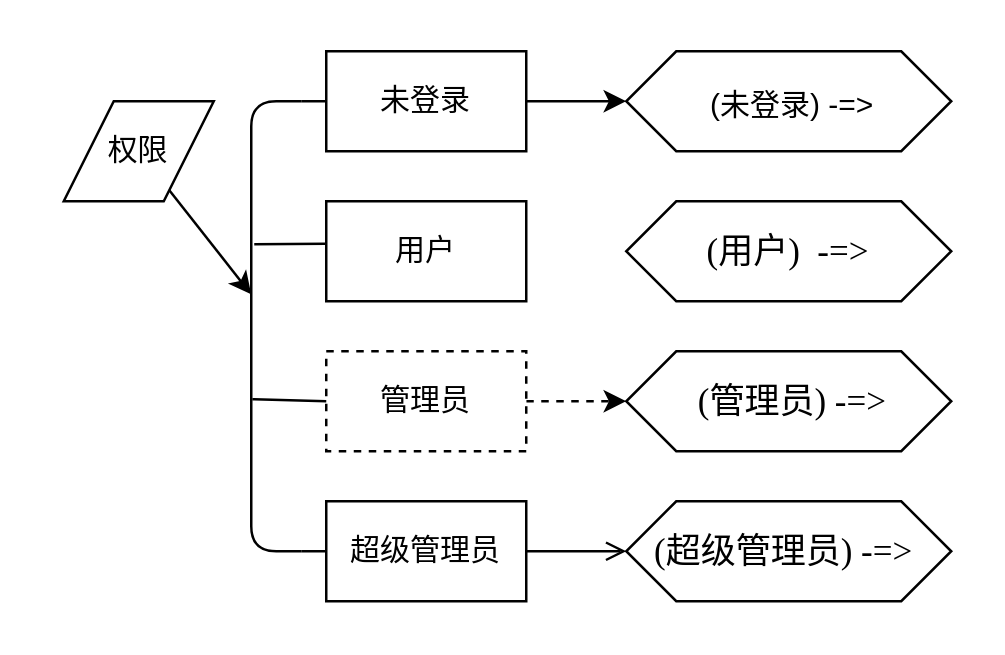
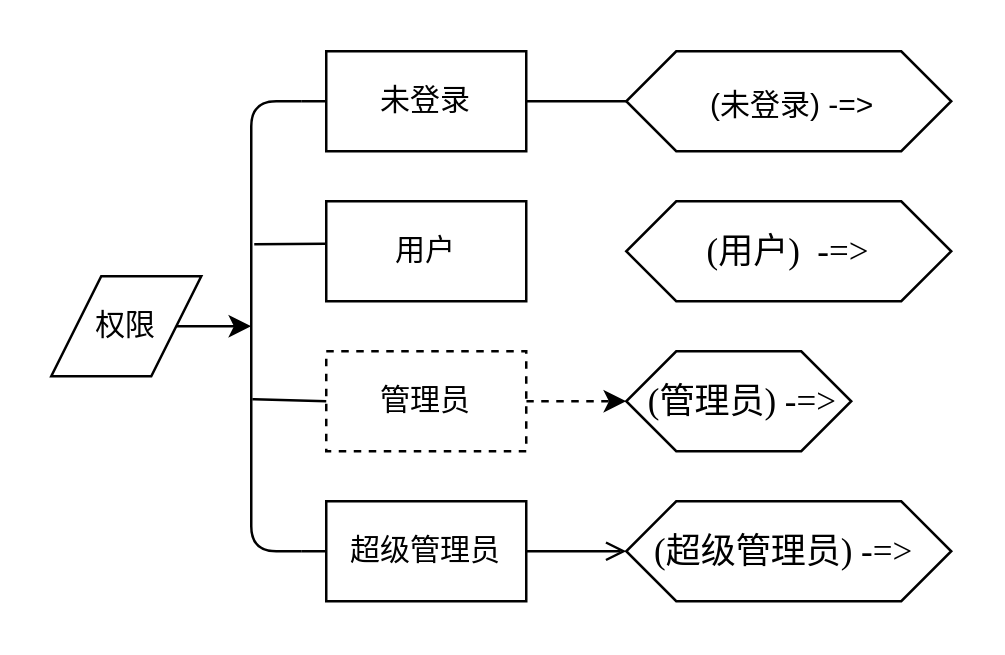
  <mxCell id="0" />
  <mxCell id="1" parent="0" />
  <mxCell id="2" value="" style="edgeStyle=none;html=1;" edge="1" parent="1" source="3" target="11"><mxGeometry relative="1" as="geometry" /></mxCell>
- <mxCell id="3" value="权限" style="shape=parallelogram;perimeter=parallelogramPerimeter;whiteSpace=wrap;html=1;fixedSize=1;" vertex="1" parent="1"><mxGeometry x="25" y="40" width="60" height="40" as="geometry" /></mxCell>
- <mxCell id="4" value="" style="edgeStyle=none;html=1;" edge="1" parent="1" source="5" target="16"><mxGeometry relative="1" as="geometry" /></mxCell>
+ <mxCell id="3" value="权限" style="shape=parallelogram;perimeter=parallelogramPerimeter;whiteSpace=wrap;html=1;fixedSize=1;" vertex="1" parent="1"><mxGeometry x="20" y="110" width="60" height="40" as="geometry" /></mxCell>
+ <mxCell id="4" value="" style="edgeStyle=none;html=1;endArrow=none;" edge="1" parent="1" source="5" target="16"><mxGeometry relative="1" as="geometry" /></mxCell>
  <mxCell id="5" value="未登录" style="rounded=0;whiteSpace=wrap;html=1;" vertex="1" parent="1"><mxGeometry x="130" y="20" width="80" height="40" as="geometry" /></mxCell>
  <mxCell id="6" value="用户" style="rounded=0;whiteSpace=wrap;html=1;" vertex="1" parent="1"><mxGeometry x="130" y="80" width="80" height="40" as="geometry" /></mxCell>
  <mxCell id="7" value="" style="edgeStyle=none;html=1;dashed=1;" edge="1" parent="1" source="8" target="18"><mxGeometry relative="1" as="geometry" /></mxCell>
  <mxCell id="8" value="管理员" style="rounded=0;whiteSpace=wrap;html=1;dashed=1;" vertex="1" parent="1"><mxGeometry x="130" y="140" width="80" height="40" as="geometry" /></mxCell>
  <mxCell id="9" value="" style="edgeStyle=none;html=1;endArrow=open;" edge="1" parent="1" source="10" target="19"><mxGeometry relative="1" as="geometry" /></mxCell>
  <mxCell id="10" value="超级管理员" style="rounded=0;whiteSpace=wrap;html=1;" vertex="1" parent="1"><mxGeometry x="130" y="200" width="80" height="40" as="geometry" /></mxCell>
  <mxCell id="11" value="" style="shape=curlyBracket;whiteSpace=wrap;html=1;rounded=1;size=0;" vertex="1" parent="1"><mxGeometry x="100" y="40" width="20" height="180" as="geometry" /></mxCell>
  <mxCell id="12" value="" style="endArrow=none;html=1;exitX=0.06;exitY=0.318;exitDx=0;exitDy=0;exitPerimeter=0;" edge="1" parent="1" source="11"><mxGeometry width="50" height="50" relative="1" as="geometry"><mxPoint x="470" y="200" as="sourcePoint" /><mxPoint x="130" y="97" as="targetPoint" /></mxGeometry></mxCell>
  <mxCell id="13" value="" style="endArrow=none;html=1;exitX=0.023;exitY=0.662;exitDx=0;exitDy=0;exitPerimeter=0;entryX=0;entryY=0.5;entryDx=0;entryDy=0;" edge="1" parent="1" source="11" target="8"><mxGeometry width="50" height="50" relative="1" as="geometry"><mxPoint x="470" y="200" as="sourcePoint" /><mxPoint x="120" y="166" as="targetPoint" /></mxGeometry></mxCell>
  <mxCell id="14" value="" style="endArrow=none;html=1;entryX=0;entryY=0.5;entryDx=0;entryDy=0;" edge="1" parent="1" target="10"><mxGeometry width="50" height="50" relative="1" as="geometry"><mxPoint x="120" y="220" as="sourcePoint" /><mxPoint x="310" y="140" as="targetPoint" /></mxGeometry></mxCell>
  <mxCell id="15" value="" style="endArrow=none;html=1;exitX=1;exitY=0;exitDx=0;exitDy=0;exitPerimeter=0;" edge="1" parent="1" source="11"><mxGeometry width="50" height="50" relative="1" as="geometry"><mxPoint x="160" y="80" as="sourcePoint" /><mxPoint x="130" y="40" as="targetPoint" /></mxGeometry></mxCell>
  <mxCell id="16" value="&lt;p class=&quot;MsoNormal&quot;&gt;&lt;span lang=&quot;EN-US&quot;&gt;&amp;nbsp;(&lt;/span&gt;&lt;span&gt;未登录&lt;/span&gt;&lt;span lang=&quot;EN-US&quot;&gt;) -=&amp;gt;&lt;/span&gt;&lt;span lang=&quot;EN-US&quot; style=&quot;font-size: 12pt&quot;&gt;&lt;/span&gt;&lt;/p&gt;" style="shape=hexagon;perimeter=hexagonPerimeter2;whiteSpace=wrap;html=1;fixedSize=1;" vertex="1" parent="1"><mxGeometry x="250" y="20" width="130" height="40" as="geometry" /></mxCell>
  <mxCell id="17" value="&lt;span lang=&quot;EN-US&quot; style=&quot;font-size: 10.5pt ; font-family: &amp;#34;times new roman&amp;#34; , serif&quot;&gt;(&lt;/span&gt;&lt;span style=&quot;font-size: 10.5pt&quot;&gt;用户&lt;/span&gt;&lt;span lang=&quot;EN-US&quot; style=&quot;font-size: 10.5pt ; font-family: &amp;#34;times new roman&amp;#34; , serif&quot;&gt;)&amp;nbsp; -=&amp;gt;&lt;/span&gt;" style="shape=hexagon;perimeter=hexagonPerimeter2;whiteSpace=wrap;html=1;fixedSize=1;" vertex="1" parent="1"><mxGeometry x="250" y="80" width="130" height="40" as="geometry" /></mxCell>
- <mxCell id="18" value="&lt;span lang=&quot;EN-US&quot; style=&quot;font-size: 10.5pt ; font-family: &amp;#34;times new roman&amp;#34; , serif&quot;&gt;&amp;nbsp;(&lt;/span&gt;&lt;span style=&quot;font-size: 10.5pt&quot;&gt;管理员&lt;/span&gt;&lt;span lang=&quot;EN-US&quot; style=&quot;font-size: 10.5pt ; font-family: &amp;#34;times new roman&amp;#34; , serif&quot;&gt;) -=&amp;gt;&lt;/span&gt;" style="shape=hexagon;perimeter=hexagonPerimeter2;whiteSpace=wrap;html=1;fixedSize=1;" vertex="1" parent="1"><mxGeometry x="250" y="140" width="130" height="40" as="geometry" /></mxCell>
+ <mxCell id="18" value="&lt;span lang=&quot;EN-US&quot; style=&quot;font-size: 10.5pt ; font-family: &amp;#34;times new roman&amp;#34; , serif&quot;&gt;&amp;nbsp;(&lt;/span&gt;&lt;span style=&quot;font-size: 10.5pt&quot;&gt;管理员&lt;/span&gt;&lt;span lang=&quot;EN-US&quot; style=&quot;font-size: 10.5pt ; font-family: &amp;#34;times new roman&amp;#34; , serif&quot;&gt;) -=&amp;gt;&lt;/span&gt;" style="shape=hexagon;perimeter=hexagonPerimeter2;whiteSpace=wrap;html=1;fixedSize=1;" vertex="1" parent="1"><mxGeometry x="250" y="140" width="90" height="40" as="geometry" /></mxCell>
  <mxCell id="19" value="&lt;span lang=&quot;EN-US&quot; style=&quot;font-size: 10.5pt ; font-family: &amp;#34;times new roman&amp;#34; , serif&quot;&gt;(&lt;/span&gt;&lt;span style=&quot;font-size: 10.5pt&quot;&gt;超级管理员&lt;/span&gt;&lt;span lang=&quot;EN-US&quot; style=&quot;font-size: 10.5pt ; font-family: &amp;#34;times new roman&amp;#34; , serif&quot;&gt;) -=&amp;gt;&amp;nbsp;&lt;/span&gt;" style="shape=hexagon;perimeter=hexagonPerimeter2;whiteSpace=wrap;html=1;fixedSize=1;" vertex="1" parent="1"><mxGeometry x="250" y="200" width="130" height="40" as="geometry" /></mxCell>
